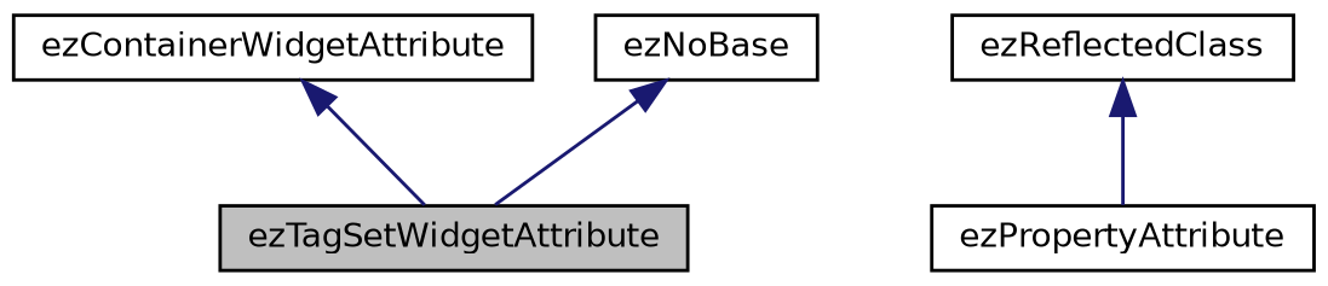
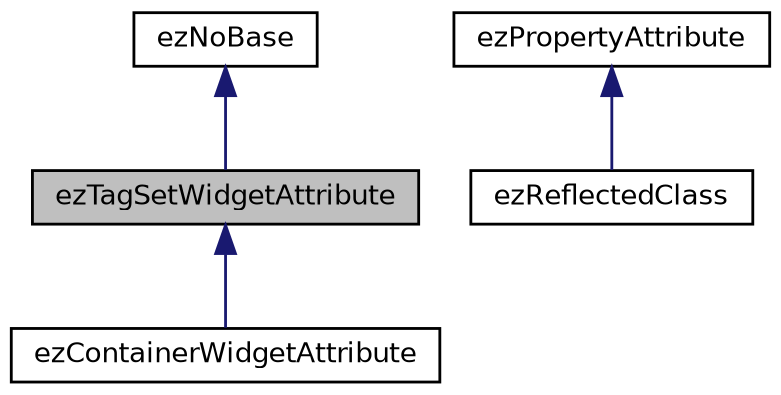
  digraph {
    node [color=black fillcolor=white fontname=Helvetica fontsize=10 shape=record style=filled]
    edge [color=midnightblue dir=back fontname=Helvetica fontsize=10 labelfontname=Helvetica labelfontsize=10 style=solid]
    n1 [fillcolor=grey75 fontcolor=black height=0.2 label=ezTagSetWidgetAttribute width=0.4]
    n2 [height=0.2 label=ezContainerWidgetAttribute width=0.4]
    n3 [height=0.2 label=ezPropertyAttribute width=0.4]
    n4 [height=0.2 label=ezReflectedClass width=0.4]
    n5 [height=0.2 label=ezNoBase width=0.4]
-   n2 -> n1
-   n4 -> n3
+   n1 -> n2
+   n3 -> n4
    n5 -> n1
  }
